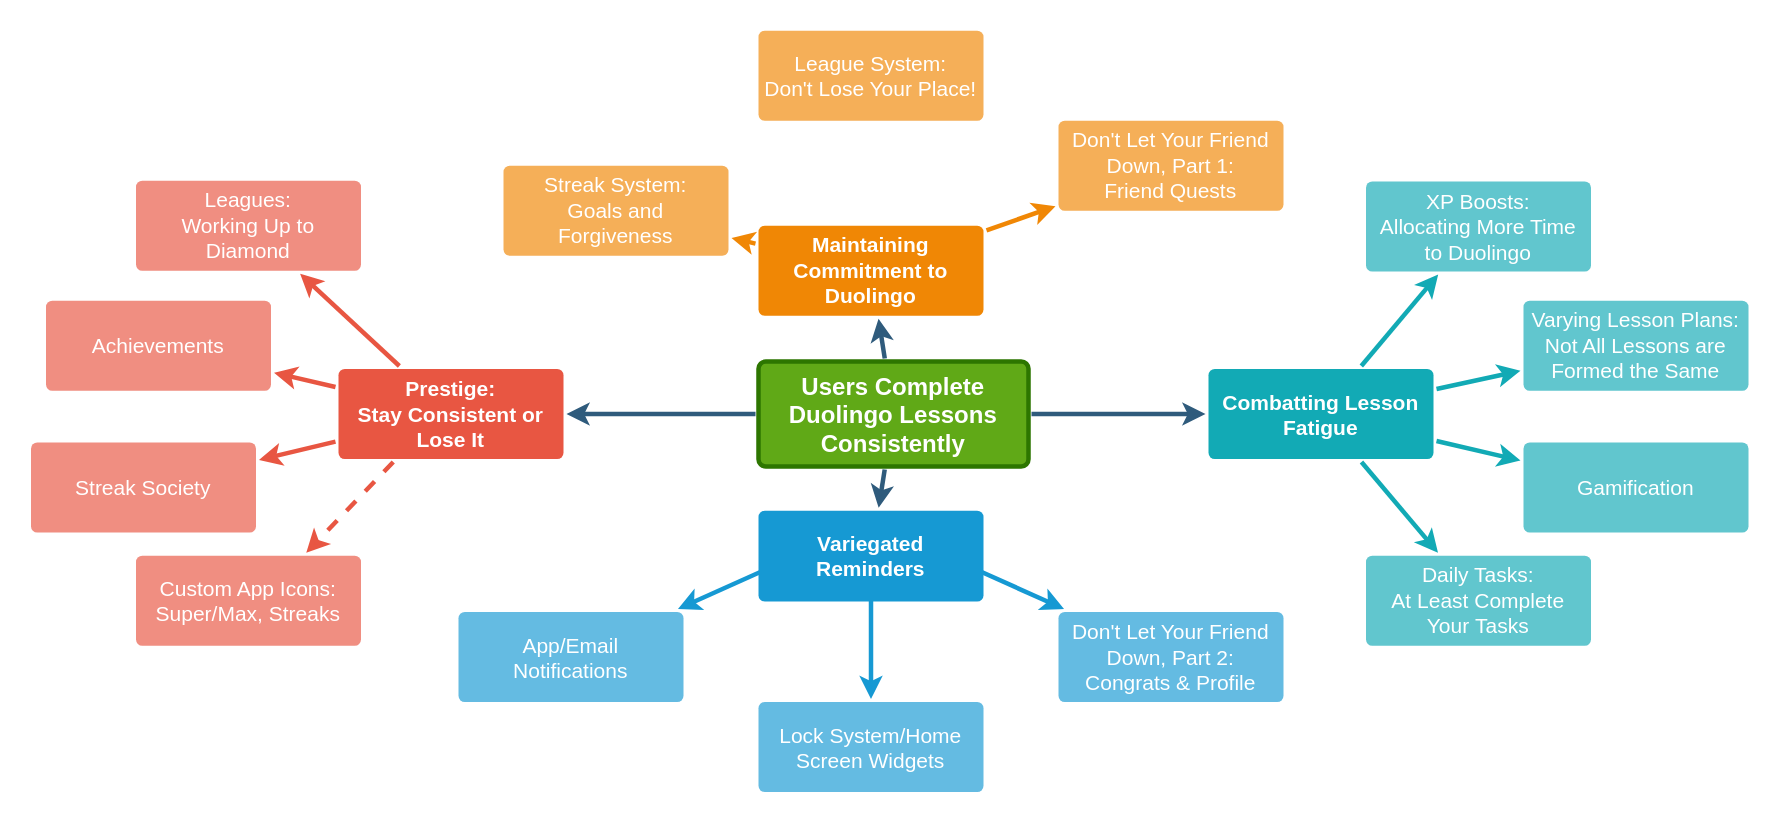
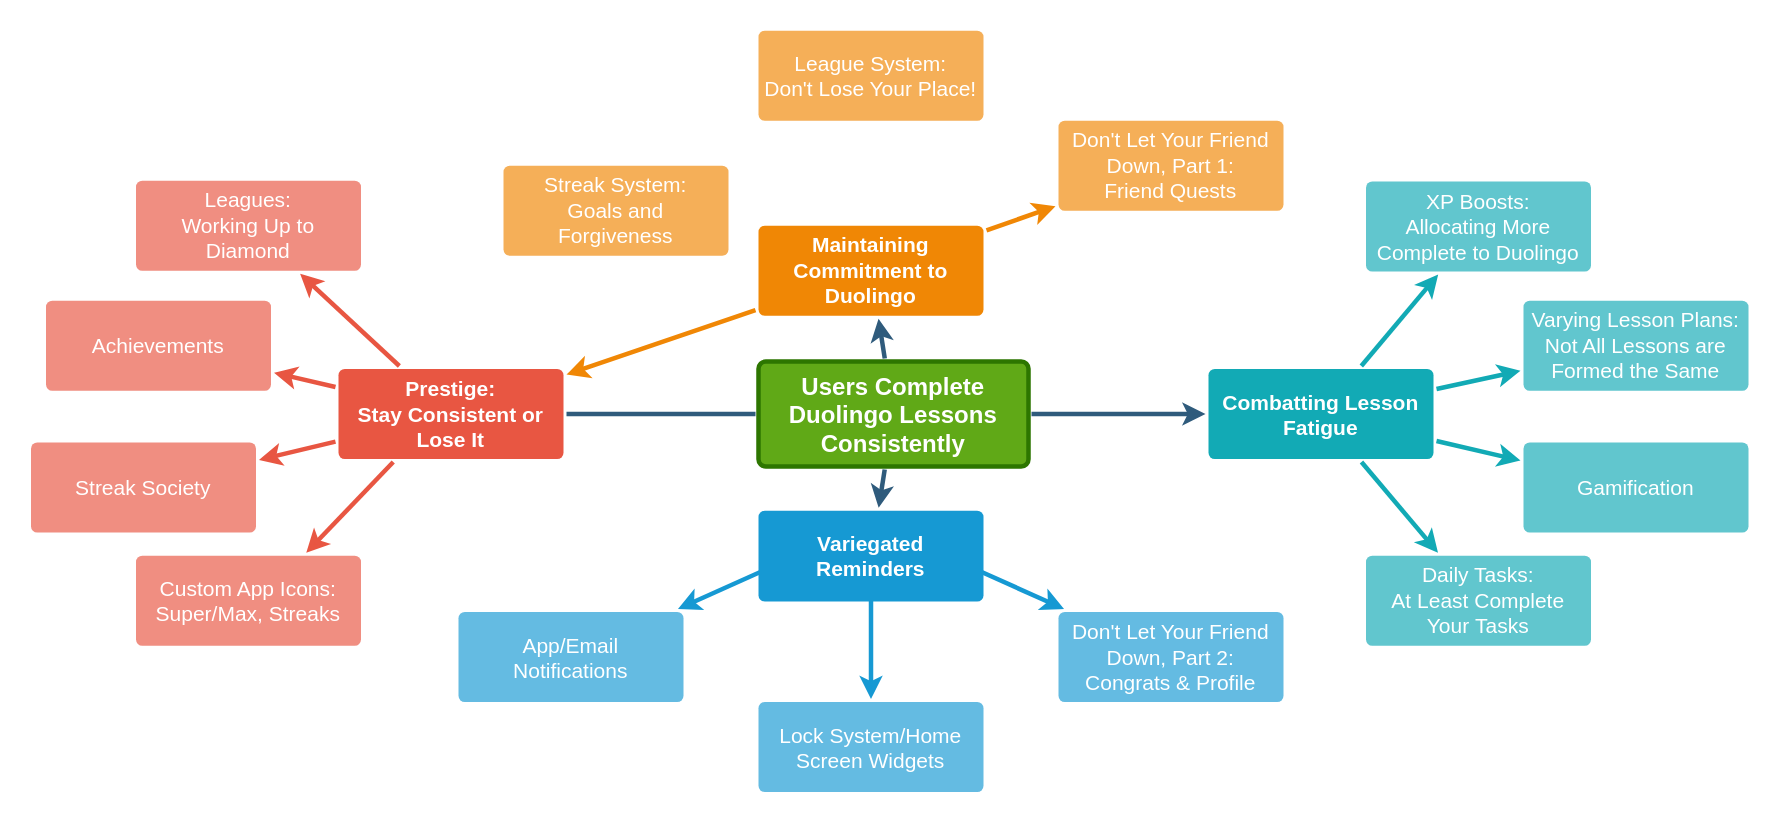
  <mxCell id="0" />
  <mxCell id="1" parent="0" />
  <mxCell id="2" value="" style="group" vertex="1" connectable="0" parent="1"><mxGeometry x="20" y="20" width="1145" height="507.5" as="geometry" /></mxCell>
  <mxCell id="3" value="Users Complete Duolingo Lessons Consistently" style="rounded=1;whiteSpace=wrap;html=1;shadow=0;labelBackgroundColor=none;strokeColor=#2D7600;strokeWidth=3;fillColor=#60a917;fontFamily=Helvetica;fontSize=16;align=center;fontStyle=1;spacing=5;arcSize=7;perimeterSpacing=2;fontColor=#ffffff;" parent="2" vertex="1"><mxGeometry x="485" y="220.5" width="180" height="70" as="geometry" /></mxCell>
  <mxCell id="4" value="Prestige:&lt;br&gt;Stay Consistent or Lose It" style="rounded=1;whiteSpace=wrap;html=1;shadow=0;labelBackgroundColor=none;strokeColor=none;strokeWidth=3;fillColor=#e85642;fontFamily=Helvetica;fontSize=14;fontColor=#FFFFFF;align=center;spacing=5;fontStyle=1;arcSize=7;perimeterSpacing=2;" parent="2" vertex="1"><mxGeometry x="205" y="225.5" width="150" height="60" as="geometry" /></mxCell>
- <mxCell id="5" value="" style="edgeStyle=none;rounded=0;jumpStyle=none;html=1;shadow=0;labelBackgroundColor=none;startArrow=none;startFill=0;endArrow=classic;endFill=1;jettySize=auto;orthogonalLoop=1;strokeColor=#2F5B7C;strokeWidth=3;fontFamily=Helvetica;fontSize=16;fontColor=#23445D;spacing=5;" parent="2" source="3" target="4" edge="1"><mxGeometry relative="1" as="geometry" /></mxCell>
+ <mxCell id="5" value="" style="edgeStyle=none;rounded=0;jumpStyle=none;html=1;shadow=0;labelBackgroundColor=none;startArrow=none;startFill=0;endArrow=none;endFill=1;jettySize=auto;orthogonalLoop=1;strokeColor=#2F5B7C;strokeWidth=3;fontFamily=Helvetica;fontSize=16;fontColor=#23445D;spacing=5;" parent="2" source="3" target="4" edge="1"><mxGeometry relative="1" as="geometry" /></mxCell>
  <mxCell id="6" value="Streak Society" style="rounded=1;whiteSpace=wrap;html=1;shadow=0;labelBackgroundColor=none;strokeColor=none;strokeWidth=3;fillColor=#f08e81;fontFamily=Helvetica;fontSize=14;fontColor=#FFFFFF;align=center;spacing=5;fontStyle=0;arcSize=7;perimeterSpacing=2;" parent="2" vertex="1"><mxGeometry y="274.5" width="150" height="60" as="geometry" /></mxCell>
  <mxCell id="7" value="" style="edgeStyle=none;rounded=1;jumpStyle=none;html=1;shadow=0;labelBackgroundColor=none;startArrow=none;startFill=0;jettySize=auto;orthogonalLoop=1;strokeColor=#E85642;strokeWidth=3;fontFamily=Helvetica;fontSize=14;fontColor=#FFFFFF;spacing=5;fontStyle=1;fillColor=#b0e3e6;" parent="2" source="4" target="6" edge="1"><mxGeometry relative="1" as="geometry" /></mxCell>
  <mxCell id="8" value="Achievements" style="rounded=1;whiteSpace=wrap;html=1;shadow=0;labelBackgroundColor=none;strokeColor=none;strokeWidth=3;fillColor=#f08e81;fontFamily=Helvetica;fontSize=14;fontColor=#FFFFFF;align=center;spacing=5;fontStyle=0;arcSize=7;perimeterSpacing=2;" parent="2" vertex="1"><mxGeometry x="10" y="180" width="150" height="60" as="geometry" /></mxCell>
  <mxCell id="9" value="" style="edgeStyle=none;rounded=1;jumpStyle=none;html=1;shadow=0;labelBackgroundColor=none;startArrow=none;startFill=0;jettySize=auto;orthogonalLoop=1;strokeColor=#E85642;strokeWidth=3;fontFamily=Helvetica;fontSize=14;fontColor=#FFFFFF;spacing=5;fontStyle=1;fillColor=#b0e3e6;" parent="2" source="4" target="8" edge="1"><mxGeometry relative="1" as="geometry" /></mxCell>
  <mxCell id="10" value="Leagues:&lt;br&gt;Working Up to Diamond" style="rounded=1;whiteSpace=wrap;html=1;shadow=0;labelBackgroundColor=none;strokeColor=none;strokeWidth=3;fillColor=#f08e81;fontFamily=Helvetica;fontSize=14;fontColor=#FFFFFF;align=center;spacing=5;fontStyle=0;arcSize=7;perimeterSpacing=2;" parent="2" vertex="1"><mxGeometry x="70" y="100" width="150" height="60" as="geometry" /></mxCell>
  <mxCell id="11" value="" style="edgeStyle=none;rounded=1;jumpStyle=none;html=1;shadow=0;labelBackgroundColor=none;startArrow=none;startFill=0;jettySize=auto;orthogonalLoop=1;strokeColor=#E85642;strokeWidth=3;fontFamily=Helvetica;fontSize=14;fontColor=#FFFFFF;spacing=5;fontStyle=1;fillColor=#b0e3e6;" parent="2" source="4" target="10" edge="1"><mxGeometry relative="1" as="geometry" /></mxCell>
  <mxCell id="12" value="" style="edgeStyle=none;rounded=0;jumpStyle=none;html=1;shadow=0;labelBackgroundColor=none;startArrow=none;startFill=0;endArrow=classic;endFill=1;jettySize=auto;orthogonalLoop=1;strokeColor=#1699D3;strokeWidth=3;fontFamily=Helvetica;fontSize=14;fontColor=#FFFFFF;spacing=5;" parent="2" target="19" edge="1"><mxGeometry relative="1" as="geometry"><mxPoint x="488.134" y="360" as="sourcePoint" /></mxGeometry></mxCell>
  <mxCell id="13" value="" style="edgeStyle=none;rounded=0;jumpStyle=none;html=1;shadow=0;labelBackgroundColor=none;startArrow=none;startFill=0;endArrow=classic;endFill=1;jettySize=auto;orthogonalLoop=1;strokeColor=#1699D3;strokeWidth=3;fontFamily=Helvetica;fontSize=14;fontColor=#FFFFFF;spacing=5;" parent="2" target="18" edge="1"><mxGeometry relative="1" as="geometry"><mxPoint x="560" y="360" as="sourcePoint" /></mxGeometry></mxCell>
  <mxCell id="14" value="" style="edgeStyle=none;rounded=0;jumpStyle=none;html=1;shadow=0;labelBackgroundColor=none;startArrow=none;startFill=0;endArrow=classic;endFill=1;jettySize=auto;orthogonalLoop=1;strokeColor=#1699D3;strokeWidth=3;fontFamily=Helvetica;fontSize=14;fontColor=#FFFFFF;spacing=5;" parent="2" target="17" edge="1"><mxGeometry relative="1" as="geometry"><mxPoint x="631.866" y="360" as="sourcePoint" /></mxGeometry></mxCell>
  <mxCell id="15" value="Variegated Reminders" style="rounded=1;whiteSpace=wrap;html=1;shadow=0;labelBackgroundColor=none;strokeColor=none;strokeWidth=3;fillColor=#1699d3;fontFamily=Helvetica;fontSize=14;fontColor=#FFFFFF;align=center;spacing=5;fontStyle=1;arcSize=7;perimeterSpacing=2;" parent="2" vertex="1"><mxGeometry x="485" y="320" width="150" height="60.5" as="geometry" /></mxCell>
  <mxCell id="16" value="" style="edgeStyle=none;rounded=0;jumpStyle=none;html=1;shadow=0;labelBackgroundColor=none;startArrow=none;startFill=0;endArrow=classic;endFill=1;jettySize=auto;orthogonalLoop=1;strokeColor=#2F5B7C;strokeWidth=3;fontFamily=Helvetica;fontSize=16;fontColor=#23445D;spacing=5;" parent="2" source="3" target="15" edge="1"><mxGeometry relative="1" as="geometry" /></mxCell>
  <mxCell id="17" value="Don't Let Your Friend Down, Part 2:&lt;br style=&quot;border-color: var(--border-color);&quot;&gt;Congrats &amp;amp; Profile" style="rounded=1;whiteSpace=wrap;html=1;shadow=0;labelBackgroundColor=none;strokeColor=none;strokeWidth=3;fillColor=#64bbe2;fontFamily=Helvetica;fontSize=14;fontColor=#FFFFFF;align=center;spacing=5;arcSize=7;perimeterSpacing=2;" parent="2" vertex="1"><mxGeometry x="685" y="387.5" width="150" height="60" as="geometry" /></mxCell>
  <mxCell id="18" value="Lock System/Home Screen Widgets" style="rounded=1;whiteSpace=wrap;html=1;shadow=0;labelBackgroundColor=none;strokeColor=none;strokeWidth=3;fillColor=#64bbe2;fontFamily=Helvetica;fontSize=14;fontColor=#FFFFFF;align=center;spacing=5;arcSize=7;perimeterSpacing=2;" parent="2" vertex="1"><mxGeometry x="485" y="447.5" width="150" height="60" as="geometry" /></mxCell>
  <mxCell id="19" value="App/Email Notifications" style="rounded=1;whiteSpace=wrap;html=1;shadow=0;labelBackgroundColor=none;strokeColor=none;strokeWidth=3;fillColor=#64bbe2;fontFamily=Helvetica;fontSize=14;fontColor=#FFFFFF;align=center;spacing=5;arcSize=7;perimeterSpacing=2;" parent="2" vertex="1"><mxGeometry x="285" y="387.5" width="150" height="60" as="geometry" /></mxCell>
  <mxCell id="20" value="Maintaining Commitment to Duolingo" style="rounded=1;whiteSpace=wrap;html=1;shadow=0;labelBackgroundColor=none;strokeColor=none;strokeWidth=3;fillColor=#F08705;fontFamily=Helvetica;fontSize=14;fontColor=#FFFFFF;align=center;spacing=5;fontStyle=1;arcSize=7;perimeterSpacing=2;" parent="2" vertex="1"><mxGeometry x="485" y="130" width="150" height="60" as="geometry" /></mxCell>
  <mxCell id="21" value="" style="edgeStyle=none;rounded=0;jumpStyle=none;html=1;shadow=0;labelBackgroundColor=none;startArrow=none;startFill=0;endArrow=classic;endFill=1;jettySize=auto;orthogonalLoop=1;strokeColor=#2F5B7C;strokeWidth=3;fontFamily=Helvetica;fontSize=16;fontColor=#23445D;spacing=5;" parent="2" source="3" target="20" edge="1"><mxGeometry relative="1" as="geometry" /></mxCell>
  <mxCell id="22" value="Don't Let Your Friend Down, Part 1:&lt;br&gt;Friend Quests" style="rounded=1;whiteSpace=wrap;html=1;shadow=0;labelBackgroundColor=none;strokeColor=none;strokeWidth=3;fillColor=#f5af58;fontFamily=Helvetica;fontSize=14;fontColor=#FFFFFF;align=center;spacing=5;arcSize=7;perimeterSpacing=2;" parent="2" vertex="1"><mxGeometry x="685" y="60" width="150" height="60" as="geometry" /></mxCell>
  <mxCell id="23" value="" style="edgeStyle=none;rounded=0;jumpStyle=none;html=1;shadow=0;labelBackgroundColor=none;startArrow=none;startFill=0;endArrow=classic;endFill=1;jettySize=auto;orthogonalLoop=1;strokeColor=#F08705;strokeWidth=3;fontFamily=Helvetica;fontSize=14;fontColor=#FFFFFF;spacing=5;" parent="2" source="20" target="22" edge="1"><mxGeometry relative="1" as="geometry" /></mxCell>
  <mxCell id="24" value="League System:&lt;br&gt;Don't Lose Your Place!" style="rounded=1;whiteSpace=wrap;html=1;shadow=0;labelBackgroundColor=none;strokeColor=none;strokeWidth=3;fillColor=#f5af58;fontFamily=Helvetica;fontSize=14;fontColor=#FFFFFF;align=center;spacing=5;arcSize=7;perimeterSpacing=2;" parent="2" vertex="1"><mxGeometry x="485" width="150" height="60" as="geometry" /></mxCell>
  <mxCell id="25" value="Streak System:&lt;br&gt;Goals and Forgiveness" style="rounded=1;whiteSpace=wrap;html=1;shadow=0;labelBackgroundColor=none;strokeColor=none;strokeWidth=3;fillColor=#f5af58;fontFamily=Helvetica;fontSize=14;fontColor=#FFFFFF;align=center;spacing=5;arcSize=7;perimeterSpacing=2;" parent="2" vertex="1"><mxGeometry x="315" y="90" width="150" height="60" as="geometry" /></mxCell>
- <mxCell id="26" value="" style="edgeStyle=none;rounded=0;jumpStyle=none;html=1;shadow=0;labelBackgroundColor=none;startArrow=none;startFill=0;endArrow=classic;endFill=1;jettySize=auto;orthogonalLoop=1;strokeColor=#F08705;strokeWidth=3;fontFamily=Helvetica;fontSize=14;fontColor=#FFFFFF;spacing=5;" parent="2" source="20" target="25" edge="1"><mxGeometry relative="1" as="geometry" /></mxCell>
+ <mxCell id="26" value="" style="edgeStyle=none;rounded=0;jumpStyle=none;html=1;shadow=0;labelBackgroundColor=none;startArrow=none;startFill=0;endArrow=classic;endFill=1;jettySize=auto;orthogonalLoop=1;strokeColor=#F08705;strokeWidth=3;fontFamily=Helvetica;fontSize=14;fontColor=#FFFFFF;spacing=5;" parent="2" source="20" target="4" edge="1"><mxGeometry relative="1" as="geometry" /></mxCell>
  <mxCell id="27" value="Combatting Lesson Fatigue" style="rounded=1;whiteSpace=wrap;html=1;shadow=0;labelBackgroundColor=none;strokeColor=none;strokeWidth=3;fillColor=#12aab5;fontFamily=Helvetica;fontSize=14;fontColor=#FFFFFF;align=center;spacing=5;fontStyle=1;arcSize=7;perimeterSpacing=2;" parent="2" vertex="1"><mxGeometry x="785" y="225.5" width="150" height="60" as="geometry" /></mxCell>
  <mxCell id="28" value="" style="edgeStyle=none;rounded=0;jumpStyle=none;html=1;shadow=0;labelBackgroundColor=none;startArrow=none;startFill=0;endArrow=classic;endFill=1;jettySize=auto;orthogonalLoop=1;strokeColor=#2F5B7C;strokeWidth=3;fontFamily=Helvetica;fontSize=16;fontColor=#23445D;spacing=5;" parent="2" source="3" target="27" edge="1"><mxGeometry relative="1" as="geometry" /></mxCell>
  <mxCell id="29" value="Daily Tasks: &lt;br&gt;At Least Complete Your&amp;nbsp;Tasks" style="rounded=1;whiteSpace=wrap;html=1;shadow=0;labelBackgroundColor=none;strokeColor=none;strokeWidth=3;fillColor=#61c6ce;fontFamily=Helvetica;fontSize=14;fontColor=#FFFFFF;align=center;spacing=5;fontStyle=0;arcSize=7;perimeterSpacing=2;" parent="2" vertex="1"><mxGeometry x="890" y="350" width="150" height="60" as="geometry" /></mxCell>
  <mxCell id="30" value="" style="edgeStyle=none;rounded=1;jumpStyle=none;html=1;shadow=0;labelBackgroundColor=none;startArrow=none;startFill=0;jettySize=auto;orthogonalLoop=1;strokeColor=#12AAB5;strokeWidth=3;fontFamily=Helvetica;fontSize=14;fontColor=#FFFFFF;spacing=5;fontStyle=1;fillColor=#b0e3e6;" parent="2" source="27" target="29" edge="1"><mxGeometry relative="1" as="geometry" /></mxCell>
  <mxCell id="31" value="Gamification" style="rounded=1;whiteSpace=wrap;html=1;shadow=0;labelBackgroundColor=none;strokeColor=none;strokeWidth=3;fillColor=#61c6ce;fontFamily=Helvetica;fontSize=14;fontColor=#FFFFFF;align=center;spacing=5;fontStyle=0;arcSize=7;perimeterSpacing=2;" parent="2" vertex="1"><mxGeometry x="995" y="274.5" width="150" height="60" as="geometry" /></mxCell>
  <mxCell id="32" value="" style="edgeStyle=none;rounded=1;jumpStyle=none;html=1;shadow=0;labelBackgroundColor=none;startArrow=none;startFill=0;jettySize=auto;orthogonalLoop=1;strokeColor=#12AAB5;strokeWidth=3;fontFamily=Helvetica;fontSize=14;fontColor=#FFFFFF;spacing=5;fontStyle=1;fillColor=#b0e3e6;" parent="2" source="27" target="31" edge="1"><mxGeometry relative="1" as="geometry" /></mxCell>
  <mxCell id="33" value="Varying Lesson Plans:&lt;br&gt;Not All Lessons are Formed the Same" style="rounded=1;whiteSpace=wrap;html=1;shadow=0;labelBackgroundColor=none;strokeColor=none;strokeWidth=3;fillColor=#61c6ce;fontFamily=Helvetica;fontSize=14;fontColor=#FFFFFF;align=center;spacing=5;fontStyle=0;arcSize=7;perimeterSpacing=2;" parent="2" vertex="1"><mxGeometry x="995" y="180" width="150" height="60" as="geometry" /></mxCell>
  <mxCell id="34" value="" style="edgeStyle=none;rounded=1;jumpStyle=none;html=1;shadow=0;labelBackgroundColor=none;startArrow=none;startFill=0;jettySize=auto;orthogonalLoop=1;strokeColor=#12AAB5;strokeWidth=3;fontFamily=Helvetica;fontSize=14;fontColor=#FFFFFF;spacing=5;fontStyle=1;fillColor=#b0e3e6;" parent="2" source="27" target="33" edge="1"><mxGeometry relative="1" as="geometry" /></mxCell>
- <mxCell id="35" value="XP Boosts: &lt;br&gt;Allocating More Time to Duolingo" style="rounded=1;whiteSpace=wrap;html=1;shadow=0;labelBackgroundColor=none;strokeColor=none;strokeWidth=3;fillColor=#61c6ce;fontFamily=Helvetica;fontSize=14;fontColor=#FFFFFF;align=center;spacing=5;fontStyle=0;arcSize=7;perimeterSpacing=2;" parent="2" vertex="1"><mxGeometry x="890" y="100.5" width="150" height="60" as="geometry" /></mxCell>
+ <mxCell id="35" value="XP Boosts: &lt;br&gt;Allocating More Complete to Duolingo" style="rounded=1;whiteSpace=wrap;html=1;shadow=0;labelBackgroundColor=none;strokeColor=none;strokeWidth=3;fillColor=#61c6ce;fontFamily=Helvetica;fontSize=14;fontColor=#FFFFFF;align=center;spacing=5;fontStyle=0;arcSize=7;perimeterSpacing=2;" parent="2" vertex="1"><mxGeometry x="890" y="100.5" width="150" height="60" as="geometry" /></mxCell>
  <mxCell id="36" value="" style="edgeStyle=none;rounded=1;jumpStyle=none;html=1;shadow=0;labelBackgroundColor=none;startArrow=none;startFill=0;jettySize=auto;orthogonalLoop=1;strokeColor=#12AAB5;strokeWidth=3;fontFamily=Helvetica;fontSize=14;fontColor=#FFFFFF;spacing=5;fontStyle=1;fillColor=#b0e3e6;" parent="2" source="27" target="35" edge="1"><mxGeometry relative="1" as="geometry" /></mxCell>
  <mxCell id="37" value="Custom App Icons: &lt;br&gt;Super/Max, Streaks" style="rounded=1;whiteSpace=wrap;html=1;shadow=0;labelBackgroundColor=none;strokeColor=none;strokeWidth=3;fillColor=#f08e81;fontFamily=Helvetica;fontSize=14;fontColor=#FFFFFF;align=center;spacing=5;fontStyle=0;arcSize=7;perimeterSpacing=2;" parent="2" vertex="1"><mxGeometry x="70" y="350" width="150" height="60" as="geometry" /></mxCell>
- <mxCell id="38" value="" style="edgeStyle=none;rounded=1;jumpStyle=none;html=1;shadow=0;labelBackgroundColor=none;startArrow=none;startFill=0;jettySize=auto;orthogonalLoop=1;strokeColor=#E85642;strokeWidth=3;fontFamily=Helvetica;fontSize=14;fontColor=#FFFFFF;spacing=5;fontStyle=1;fillColor=#b0e3e6;entryX=0.75;entryY=0;entryDx=0;entryDy=0;exitX=0.25;exitY=1;exitDx=0;exitDy=0;dashed=1;" parent="2" source="4" target="37" edge="1"><mxGeometry relative="1" as="geometry"><mxPoint x="266" y="342" as="sourcePoint" /><mxPoint x="190" y="274.5" as="targetPoint" /></mxGeometry></mxCell>
+ <mxCell id="38" value="" style="edgeStyle=none;rounded=1;jumpStyle=none;html=1;shadow=0;labelBackgroundColor=none;startArrow=none;startFill=0;jettySize=auto;orthogonalLoop=1;strokeColor=#E85642;strokeWidth=3;fontFamily=Helvetica;fontSize=14;fontColor=#FFFFFF;spacing=5;fontStyle=1;fillColor=#b0e3e6;entryX=0.75;entryY=0;entryDx=0;entryDy=0;exitX=0.25;exitY=1;exitDx=0;exitDy=0;" parent="2" source="4" target="37" edge="1"><mxGeometry relative="1" as="geometry"><mxPoint x="266" y="342" as="sourcePoint" /><mxPoint x="190" y="274.5" as="targetPoint" /></mxGeometry></mxCell>
